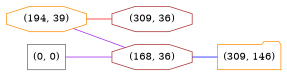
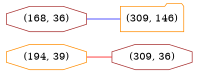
  graph {
    rankdir=LR
    node [color=brown shape=octagon]
    edge [color=purple weight=1]
    "(309, 36)"
    "(194, 39)" [color=darkorange]
    "(168, 36)"
    "(309, 146)" [color=darkorange shape=folder]
-   "(0, 0)" [color=gray40 shape=box]
    "(194, 39)" -- "(309, 36)" [color=red]
-   "(194, 39)" -- "(168, 36)"
    "(168, 36)" -- "(309, 146)" [color=blue weight=2]
-   "(0, 0)" -- "(168, 36)" [weight=4]
  }
